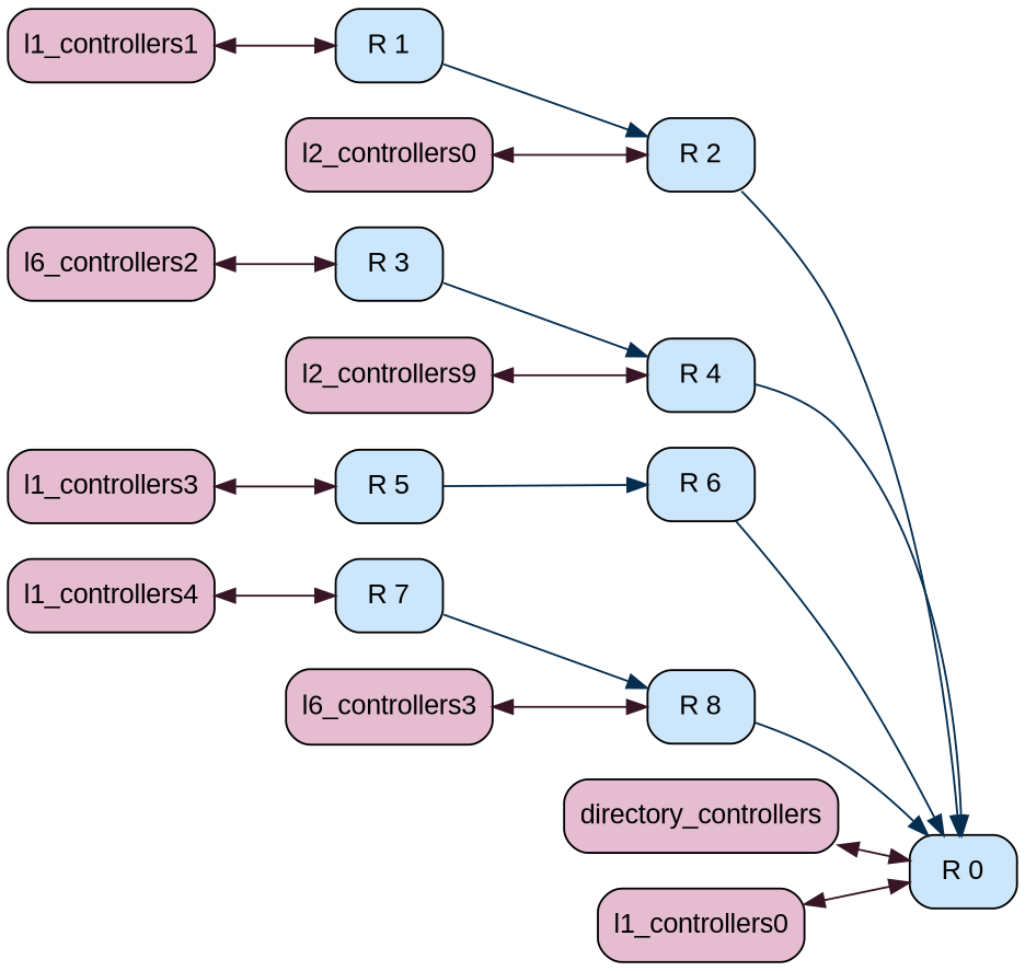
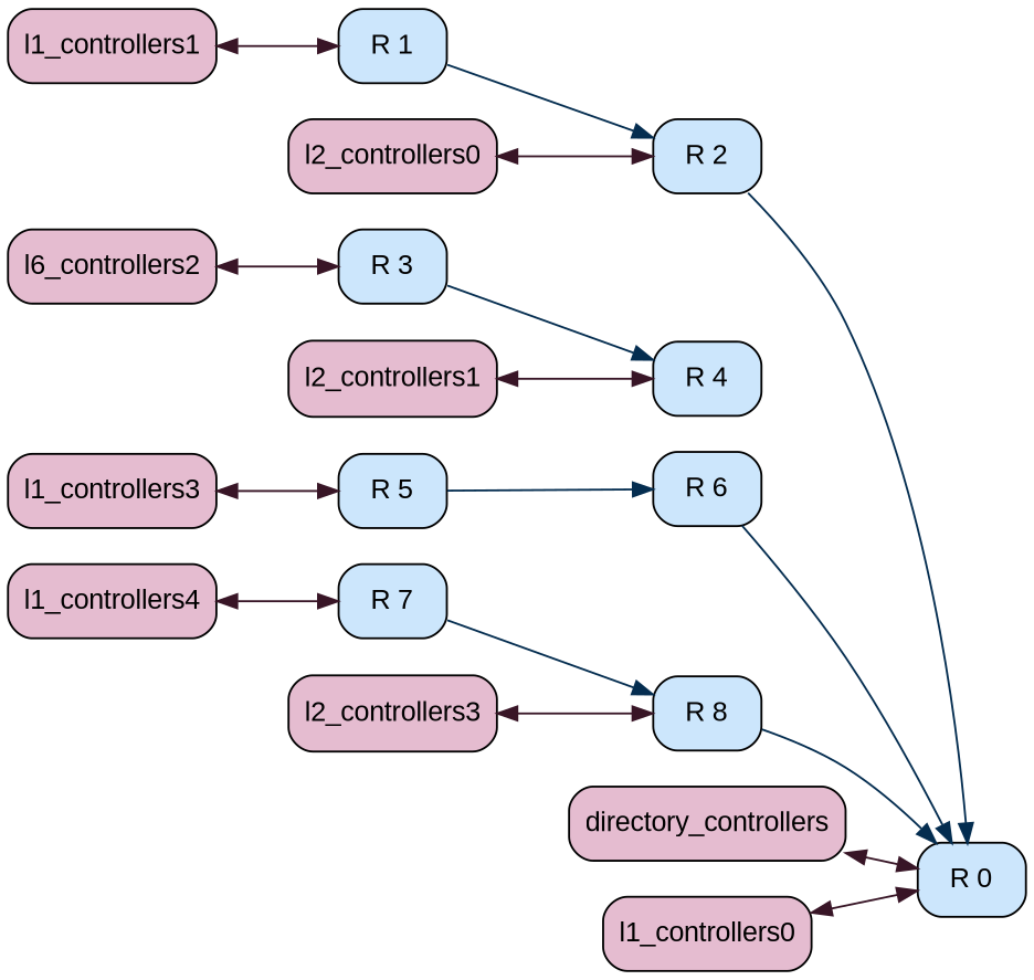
  graph {
    rankdir=LR
    node [color="#000000" fillcolor="#cce6fc" fontcolor="#000000" fontname=Arial fontsize=14 shape=Mrecord style="rounded, filled"]
    edge [color="#381526" dir=both weight=1.0]
    n1 [label="R 0"]
    n2 [label="R 1"]
    n3 [label="R 2"]
    n4 [label="R 3"]
    n5 [label="R 4"]
    n6 [label="R 5"]
    n7 [label="R 6"]
    n8 [label="R 7"]
    n9 [label="R 8"]
    n10 [fillcolor="#e5bcd0" label=l1_controllers1]
    n11 [fillcolor="#e5bcd0" label=l2_controllers0]
    n12 [fillcolor="#e5bcd0" label=l6_controllers2]
-   n13 [fillcolor="#e5bcd0" label=l2_controllers9]
+   n13 [fillcolor="#e5bcd0" label=l2_controllers1]
    n14 [fillcolor="#e5bcd0" label=l1_controllers3]
    n15 [fillcolor="#e5bcd0" label=l1_controllers4]
-   n16 [fillcolor="#e5bcd0" label=l6_controllers3]
+   n16 [fillcolor="#e5bcd0" label=l2_controllers3]
    n17 [fillcolor="#e5bcd0" label=directory_controllers]
    n18 [fillcolor="#e5bcd0" label=l1_controllers0]
    n2 -- n3 [color="#042d50" dir=forward weight=0.5]
    n3 -- n1 [color="#042d50" dir=forward weight=0.5]
    n4 -- n5 [color="#042d50" dir=forward weight=0.5]
-   n5 -- n1 [color="#042d50" dir=forward weight=0.5]
    n6 -- n7 [color="#042d50" dir=forward weight=0.5]
    n7 -- n1 [color="#042d50" dir=forward weight=0.5]
    n8 -- n9 [color="#042d50" dir=forward weight=0.5]
    n9 -- n1 [color="#042d50" dir=forward weight=0.5]
    n10 -- n2
    n11 -- n3
    n12 -- n4
    n13 -- n5
    n14 -- n6
    n15 -- n8
    n16 -- n9
    n17 -- n1
    n18 -- n1
  }
